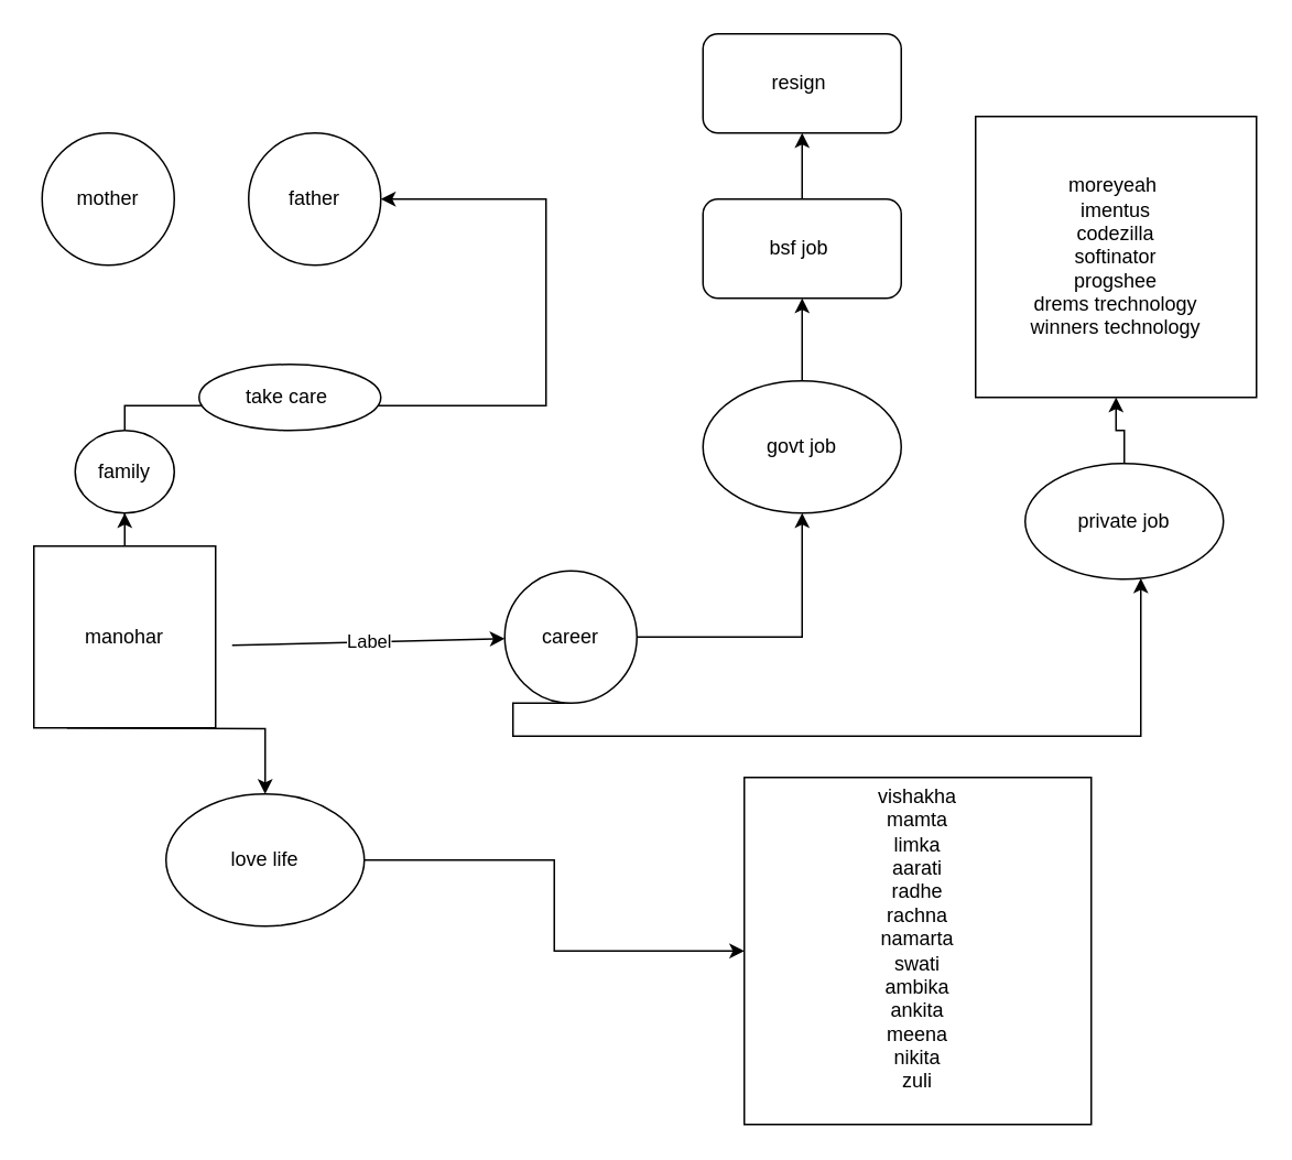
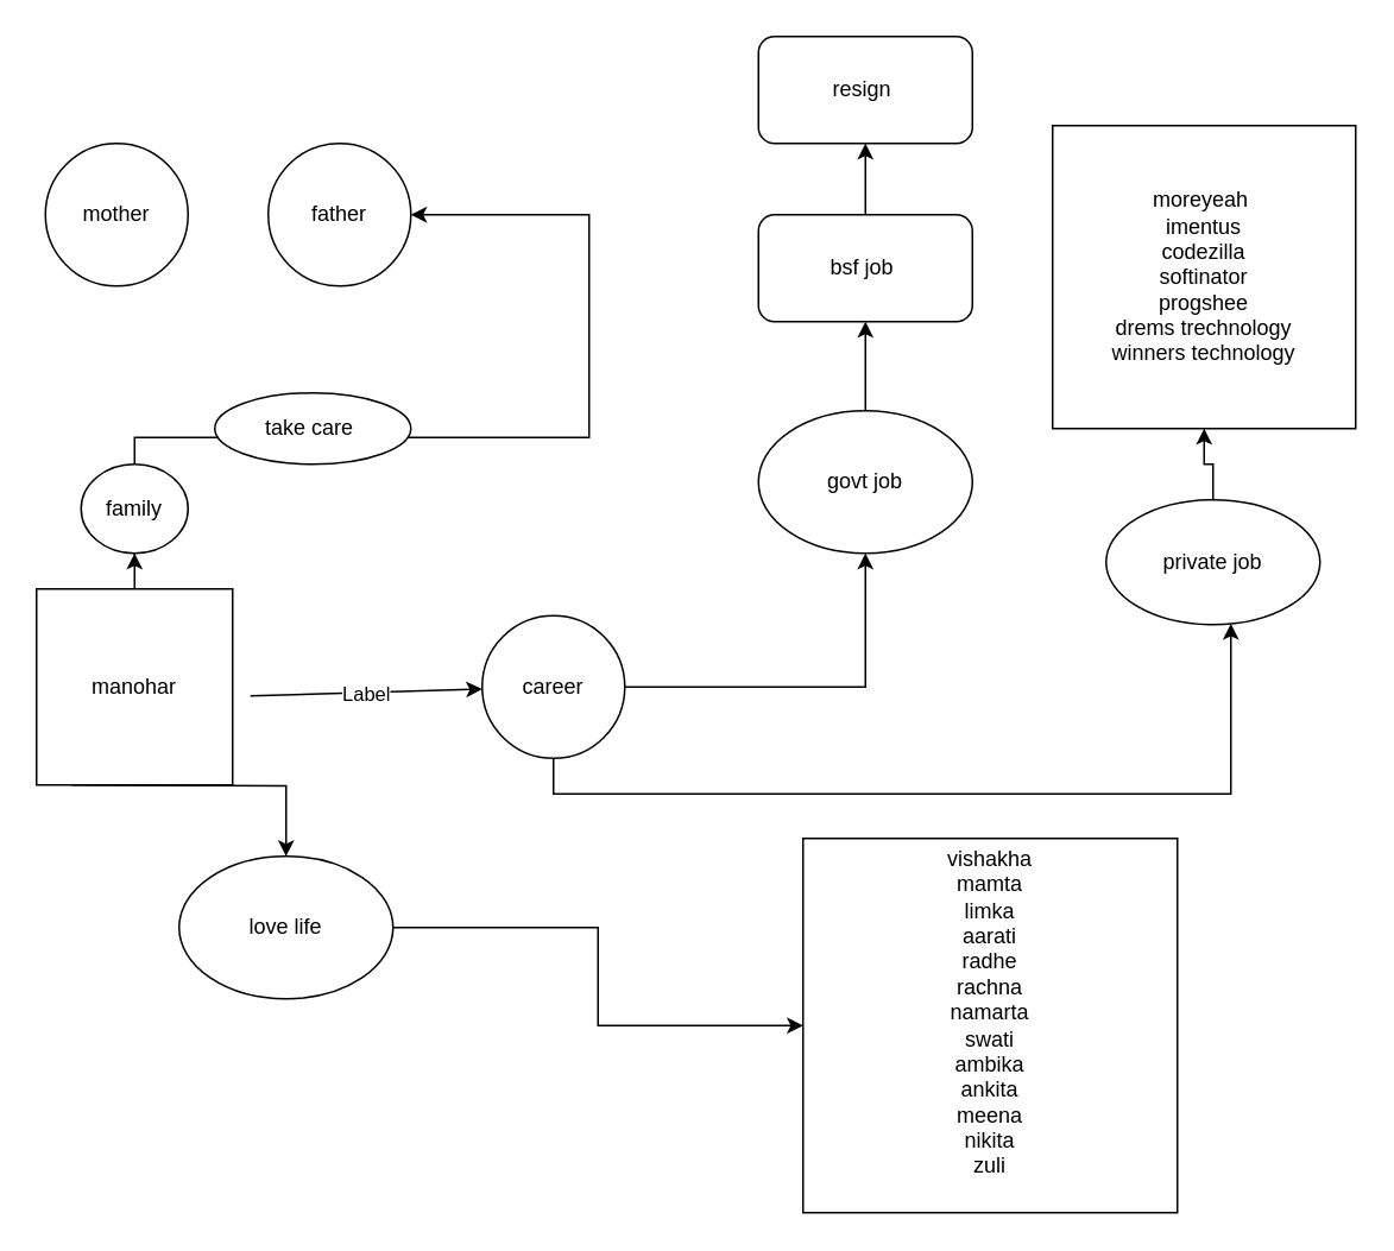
  <mxCell id="0" />
  <mxCell id="1" parent="0" />
  <mxCell id="2" style="edgeStyle=orthogonalEdgeStyle;rounded=0;orthogonalLoop=1;jettySize=auto;html=1;exitX=0.5;exitY=0;exitDx=0;exitDy=0;" edge="1" parent="1" source="11" target="7"><mxGeometry relative="1" as="geometry"><mxPoint x="240" y="140" as="targetPoint" /><Array as="points"><mxPoint x="75" y="245" /><mxPoint x="330" y="245" /><mxPoint x="330" y="120" /></Array></mxGeometry></mxCell>
  <mxCell id="3" style="edgeStyle=orthogonalEdgeStyle;rounded=0;orthogonalLoop=1;jettySize=auto;html=1;" edge="1" parent="1" target="23"><mxGeometry relative="1" as="geometry"><mxPoint x="160" y="520" as="targetPoint" /><mxPoint x="40" y="440" as="sourcePoint" /></mxGeometry></mxCell>
  <mxCell id="4" value="manohar" style="whiteSpace=wrap;html=1;aspect=fixed;" vertex="1" parent="1"><mxGeometry x="20" y="330" width="110" height="110" as="geometry" /></mxCell>
  <mxCell id="5" value="" style="endArrow=classic;html=1;rounded=0;" edge="1" parent="1" target="14"><mxGeometry relative="1" as="geometry"><mxPoint x="140" y="390" as="sourcePoint" /><mxPoint x="360" y="390" as="targetPoint" /></mxGeometry></mxCell>
  <mxCell id="6" value="Label" style="edgeLabel;resizable=0;html=1;;align=center;verticalAlign=middle;" connectable="0" vertex="1" parent="5"><mxGeometry relative="1" as="geometry" /></mxCell>
  <mxCell id="7" value="father" style="ellipse;whiteSpace=wrap;html=1;aspect=fixed;" vertex="1" parent="1"><mxGeometry x="150" y="80" width="80" height="80" as="geometry" /></mxCell>
  <mxCell id="8" value="mother" style="ellipse;whiteSpace=wrap;html=1;aspect=fixed;" vertex="1" parent="1"><mxGeometry x="25" y="80" width="80" height="80" as="geometry" /></mxCell>
  <mxCell id="9" value="take care&amp;nbsp;" style="ellipse;whiteSpace=wrap;html=1;" vertex="1" parent="1"><mxGeometry x="120" y="220" width="110" height="40" as="geometry" /></mxCell>
  <mxCell id="10" value="" style="edgeStyle=orthogonalEdgeStyle;rounded=0;orthogonalLoop=1;jettySize=auto;html=1;exitX=0.5;exitY=0;exitDx=0;exitDy=0;" edge="1" parent="1" source="4" target="11"><mxGeometry relative="1" as="geometry"><mxPoint x="230" y="120" as="targetPoint" /><mxPoint x="75" y="330" as="sourcePoint" /><Array as="points" /></mxGeometry></mxCell>
  <mxCell id="11" value="family" style="ellipse;whiteSpace=wrap;html=1;" vertex="1" parent="1"><mxGeometry x="45" y="260" width="60" height="50" as="geometry" /></mxCell>
  <mxCell id="12" style="edgeStyle=orthogonalEdgeStyle;rounded=0;orthogonalLoop=1;jettySize=auto;html=1;" edge="1" parent="1" source="18" target="16"><mxGeometry relative="1" as="geometry"><mxPoint x="480" y="385" as="targetPoint" /></mxGeometry></mxCell>
  <mxCell id="13" style="edgeStyle=orthogonalEdgeStyle;rounded=0;orthogonalLoop=1;jettySize=auto;html=1;exitX=0.5;exitY=1;exitDx=0;exitDy=0;" edge="1" parent="1" source="14" target="20"><mxGeometry relative="1" as="geometry"><mxPoint x="690" y="230" as="targetPoint" /><Array as="points"><mxPoint x="310" y="445" /><mxPoint x="690" y="445" /></Array></mxGeometry></mxCell>
- <mxCell id="14" value="career" style="ellipse;whiteSpace=wrap;html=1;aspect=fixed;" vertex="1" parent="1"><mxGeometry x="305" y="345" width="80" height="80" as="geometry" /></mxCell>
+ <mxCell id="14" value="career" style="ellipse;whiteSpace=wrap;html=1;aspect=fixed;" vertex="1" parent="1"><mxGeometry x="270" y="345" width="80" height="80" as="geometry" /></mxCell>
  <mxCell id="15" value="" style="edgeStyle=orthogonalEdgeStyle;rounded=0;orthogonalLoop=1;jettySize=auto;html=1;" edge="1" parent="1" source="16" target="25"><mxGeometry relative="1" as="geometry" /></mxCell>
  <mxCell id="16" value="bsf job&amp;nbsp;" style="rounded=1;whiteSpace=wrap;html=1;" vertex="1" parent="1"><mxGeometry x="425" y="120" width="120" height="60" as="geometry" /></mxCell>
  <mxCell id="17" value="" style="edgeStyle=orthogonalEdgeStyle;rounded=0;orthogonalLoop=1;jettySize=auto;html=1;" edge="1" parent="1" source="14" target="18"><mxGeometry relative="1" as="geometry"><mxPoint x="485" y="180" as="targetPoint" /><mxPoint x="350" y="385" as="sourcePoint" /><Array as="points"><mxPoint x="485" y="385" /></Array></mxGeometry></mxCell>
  <mxCell id="18" value="govt job" style="ellipse;whiteSpace=wrap;html=1;" vertex="1" parent="1"><mxGeometry x="425" y="230" width="120" height="80" as="geometry" /></mxCell>
  <mxCell id="19" style="edgeStyle=orthogonalEdgeStyle;rounded=0;orthogonalLoop=1;jettySize=auto;html=1;" edge="1" parent="1" source="20" target="21"><mxGeometry relative="1" as="geometry"><mxPoint x="680" y="170" as="targetPoint" /></mxGeometry></mxCell>
  <mxCell id="20" value="private job" style="ellipse;whiteSpace=wrap;html=1;" vertex="1" parent="1"><mxGeometry x="620" y="280" width="120" height="70" as="geometry" /></mxCell>
  <mxCell id="21" value="moreyeah&amp;nbsp;&lt;div&gt;imentus&lt;/div&gt;&lt;div&gt;codezilla&lt;/div&gt;&lt;div&gt;softinator&lt;/div&gt;&lt;div&gt;progshee&lt;/div&gt;&lt;div&gt;drems trechnology&lt;/div&gt;&lt;div&gt;winners technology&lt;/div&gt;" style="whiteSpace=wrap;html=1;aspect=fixed;" vertex="1" parent="1"><mxGeometry x="590" y="70" width="170" height="170" as="geometry" /></mxCell>
  <mxCell id="22" style="edgeStyle=orthogonalEdgeStyle;rounded=0;orthogonalLoop=1;jettySize=auto;html=1;" edge="1" parent="1" source="23" target="24"><mxGeometry relative="1" as="geometry"><mxPoint x="420" y="510" as="targetPoint" /></mxGeometry></mxCell>
  <mxCell id="23" value="love life" style="ellipse;whiteSpace=wrap;html=1;" vertex="1" parent="1"><mxGeometry x="100" y="480" width="120" height="80" as="geometry" /></mxCell>
  <mxCell id="24" value="vishakha&lt;div&gt;mamta&lt;/div&gt;&lt;div&gt;limka&lt;/div&gt;&lt;div&gt;aarati&lt;/div&gt;&lt;div&gt;radhe&lt;/div&gt;&lt;div&gt;rachna&lt;/div&gt;&lt;div&gt;namarta&lt;/div&gt;&lt;div&gt;swati&lt;/div&gt;&lt;div&gt;ambika&lt;/div&gt;&lt;div&gt;ankita&lt;/div&gt;&lt;div&gt;meena&lt;/div&gt;&lt;div&gt;nikita&lt;/div&gt;&lt;div&gt;zuli&lt;/div&gt;&lt;div&gt;&lt;br&gt;&lt;/div&gt;" style="whiteSpace=wrap;html=1;aspect=fixed;" vertex="1" parent="1"><mxGeometry x="450" y="470" width="210" height="210" as="geometry" /></mxCell>
  <mxCell id="25" value="resign&amp;nbsp;" style="whiteSpace=wrap;html=1;rounded=1;" vertex="1" parent="1"><mxGeometry x="425" y="20" width="120" height="60" as="geometry" /></mxCell>
